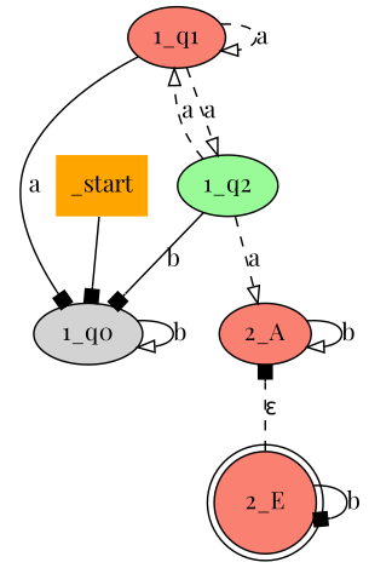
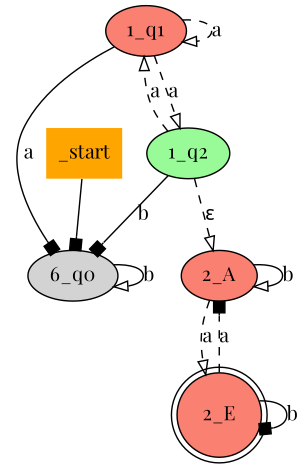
  digraph {
    fontname="Playfair Display"
    node [fillcolor=salmon fontname="Playfair Display" style=filled]
    edge [arrowhead=onormal fontname="Playfair Display" style=solid]
-   "1_q0" [fillcolor=lightgrey]
+   "1_q0" [fillcolor=lightgrey label="6_q0"]
    "1_q1"
    "1_q2" [fillcolor=palegreen]
    "2_A"
    "2_E" [shape=doublecircle]
    _start [fillcolor=orange shape=none]
    "1_q0" -> "1_q0" [label=b]
    "1_q1" -> "1_q0" [arrowhead=box label=a]
    "1_q1" -> "1_q1" [label=a style=dashed]
    "1_q1" -> "1_q2" [label=a style=dashed]
    "1_q2" -> "1_q0" [arrowhead=box label=b]
    "1_q2" -> "1_q1" [label=a style=dashed]
-   "1_q2" -> "2_A" [label=a style=dashed]
+   "1_q2" -> "2_A" [label="ε" style=dashed]
    "2_A" -> "2_A" [label=b]
-   "2_E" -> "2_A" [arrowhead=box label="ε" style=dashed]
+   "2_A" -> "2_E" [label=a style=dashed]
+   "2_E" -> "2_A" [arrowhead=box label=a style=dashed]
    "2_E" -> "2_E" [arrowhead=box label=b]
    _start -> "1_q0" [arrowhead=box]
  }
